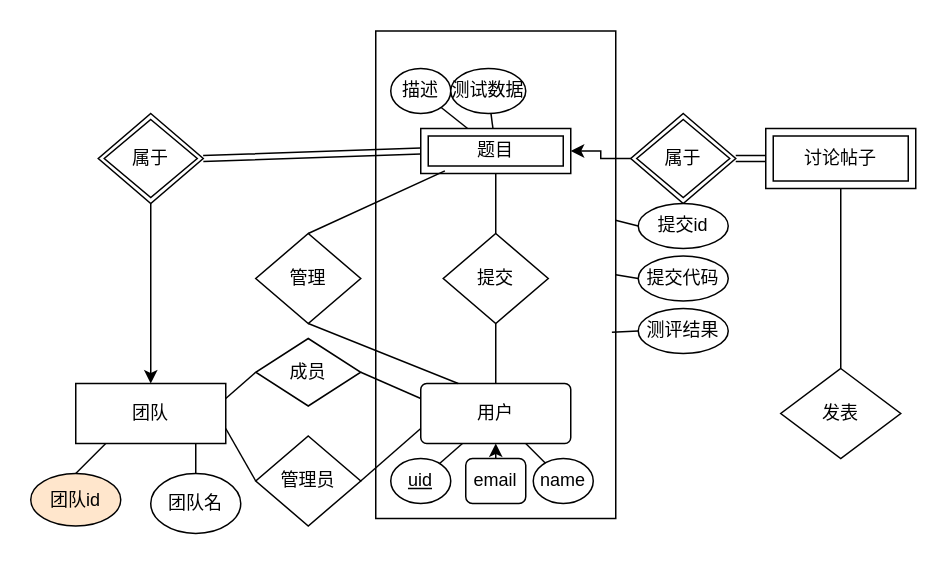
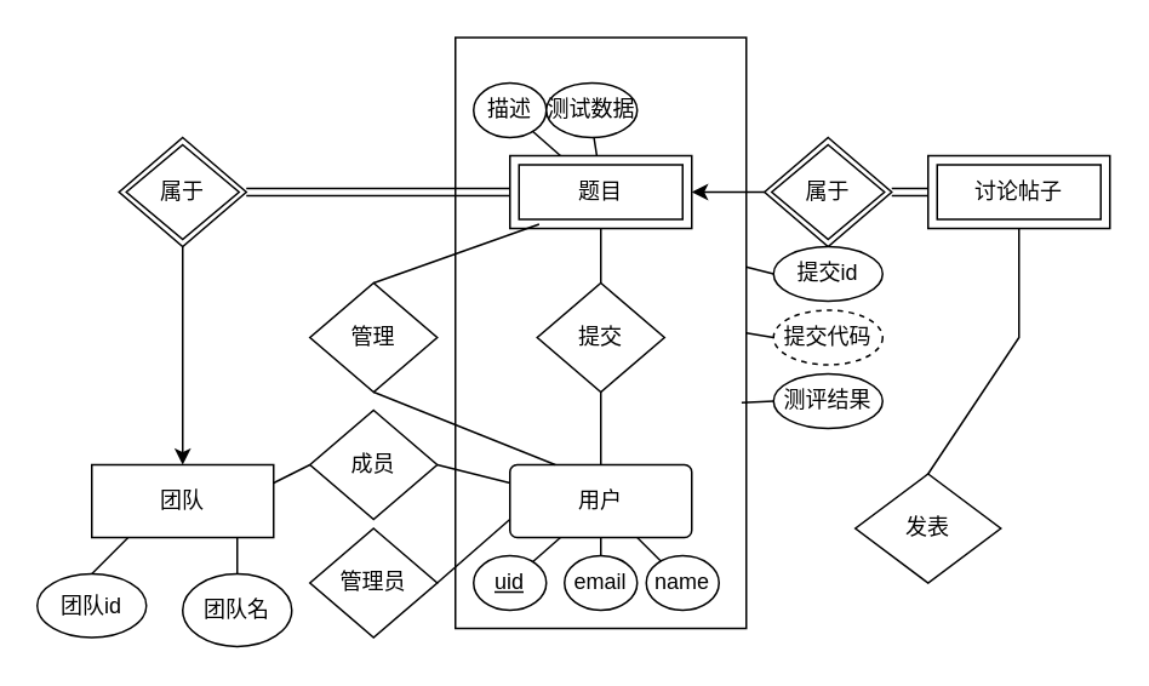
  <mxCell id="0" />
  <mxCell id="1" parent="0" />
  <mxCell id="2" value="" style="rounded=0;whiteSpace=wrap;html=1;" vertex="1" parent="1"><mxGeometry x="250" y="20" width="160" height="325" as="geometry" /></mxCell>
  <mxCell id="3" value="用户" style="rounded=1;arcSize=10;whiteSpace=wrap;html=1;align=center;" vertex="1" parent="1"><mxGeometry x="280" y="255" width="100" height="40" as="geometry" /></mxCell>
  <mxCell id="4" value="&lt;u&gt;uid&lt;/u&gt;" style="ellipse;whiteSpace=wrap;html=1;align=center;" vertex="1" parent="1"><mxGeometry x="260" y="305" width="40" height="30" as="geometry" /></mxCell>
  <mxCell id="5" value="" style="endArrow=none;html=1;rounded=0;" edge="1" parent="1" source="4" target="3"><mxGeometry relative="1" as="geometry"><mxPoint x="330" y="225" as="sourcePoint" /><mxPoint x="490" y="225" as="targetPoint" /></mxGeometry></mxCell>
- <mxCell id="6" value="email" style="whiteSpace=wrap;html=1;align=center;rounded=1;" vertex="1" parent="1"><mxGeometry x="310" y="305" width="40" height="30" as="geometry" /></mxCell>
- <mxCell id="7" value="" style="endArrow=classic;html=1;rounded=0;" edge="1" parent="1" source="6" target="3"><mxGeometry relative="1" as="geometry"><mxPoint x="300" y="275" as="sourcePoint" /><mxPoint x="460" y="275" as="targetPoint" /></mxGeometry></mxCell>
+ <mxCell id="6" value="email" style="ellipse;whiteSpace=wrap;html=1;align=center;" vertex="1" parent="1"><mxGeometry x="310" y="305" width="40" height="30" as="geometry" /></mxCell>
+ <mxCell id="7" value="" style="endArrow=none;html=1;rounded=0;" edge="1" parent="1" source="6" target="3"><mxGeometry relative="1" as="geometry"><mxPoint x="300" y="275" as="sourcePoint" /><mxPoint x="460" y="275" as="targetPoint" /></mxGeometry></mxCell>
  <mxCell id="8" value="name" style="ellipse;whiteSpace=wrap;html=1;align=center;" vertex="1" parent="1"><mxGeometry x="355" y="305" width="40" height="30" as="geometry" /></mxCell>
  <mxCell id="9" value="" style="endArrow=none;html=1;rounded=0;" edge="1" parent="1" source="8" target="3"><mxGeometry relative="1" as="geometry"><mxPoint x="300" y="275" as="sourcePoint" /><mxPoint x="460" y="275" as="targetPoint" /></mxGeometry></mxCell>
- <mxCell id="10" value="题目" style="shape=ext;margin=3;double=1;whiteSpace=wrap;html=1;align=center;" vertex="1" parent="1"><mxGeometry x="280" y="85" width="100" height="30" as="geometry" /></mxCell>
+ <mxCell id="10" value="题目" style="shape=ext;margin=3;double=1;whiteSpace=wrap;html=1;align=center;" vertex="1" parent="1"><mxGeometry x="280" y="85" width="100" height="40" as="geometry" /></mxCell>
  <mxCell id="11" value="团队" style="whiteSpace=wrap;html=1;align=center;" vertex="1" parent="1"><mxGeometry x="50" y="255" width="100" height="40" as="geometry" /></mxCell>
  <mxCell id="12" value="描述" style="ellipse;whiteSpace=wrap;html=1;align=center;" vertex="1" parent="1"><mxGeometry x="260" y="45" width="40" height="30" as="geometry" /></mxCell>
  <mxCell id="13" value="测试数据" style="ellipse;whiteSpace=wrap;html=1;align=center;" vertex="1" parent="1"><mxGeometry x="300" y="45" width="50" height="30" as="geometry" /></mxCell>
  <mxCell id="14" value="" style="endArrow=none;html=1;rounded=0;" edge="1" parent="1" source="12" target="10"><mxGeometry relative="1" as="geometry"><mxPoint x="240" y="165" as="sourcePoint" /><mxPoint x="400" y="165" as="targetPoint" /></mxGeometry></mxCell>
  <mxCell id="15" value="" style="endArrow=none;html=1;rounded=0;" edge="1" parent="1" source="13" target="10"><mxGeometry relative="1" as="geometry"><mxPoint x="240" y="165" as="sourcePoint" /><mxPoint x="400" y="165" as="targetPoint" /></mxGeometry></mxCell>
  <mxCell id="16" value="管理" style="shape=rhombus;perimeter=rhombusPerimeter;whiteSpace=wrap;html=1;align=center;" vertex="1" parent="1"><mxGeometry x="170" y="155" width="70" height="60" as="geometry" /></mxCell>
  <mxCell id="17" value="提交" style="shape=rhombus;perimeter=rhombusPerimeter;whiteSpace=wrap;html=1;align=center;" vertex="1" parent="1"><mxGeometry x="295" y="155" width="70" height="60" as="geometry" /></mxCell>
  <mxCell id="18" value="" style="endArrow=none;html=1;rounded=0;exitX=0.25;exitY=0;exitDx=0;exitDy=0;entryX=0.5;entryY=1;entryDx=0;entryDy=0;" edge="1" parent="1" source="3" target="16"><mxGeometry relative="1" as="geometry"><mxPoint x="150" y="95" as="sourcePoint" /><mxPoint x="370" y="175" as="targetPoint" /></mxGeometry></mxCell>
  <mxCell id="19" value="" style="endArrow=none;html=1;rounded=0;exitX=0.5;exitY=0;exitDx=0;exitDy=0;entryX=0.5;entryY=1;entryDx=0;entryDy=0;" edge="1" parent="1" source="3" target="17"><mxGeometry relative="1" as="geometry"><mxPoint x="130" y="185" as="sourcePoint" /><mxPoint x="290" y="185" as="targetPoint" /></mxGeometry></mxCell>
  <mxCell id="20" value="" style="endArrow=none;html=1;rounded=0;exitX=0.5;exitY=0;exitDx=0;exitDy=0;entryX=0.5;entryY=1;entryDx=0;entryDy=0;" edge="1" parent="1" source="17" target="10"><mxGeometry relative="1" as="geometry"><mxPoint x="130" y="185" as="sourcePoint" /><mxPoint x="350" y="135" as="targetPoint" /></mxGeometry></mxCell>
  <mxCell id="21" value="" style="endArrow=none;html=1;rounded=0;exitX=0.5;exitY=0;exitDx=0;exitDy=0;entryX=0.161;entryY=0.943;entryDx=0;entryDy=0;entryPerimeter=0;" edge="1" parent="1" source="16" target="10"><mxGeometry relative="1" as="geometry"><mxPoint x="130" y="185" as="sourcePoint" /><mxPoint x="290" y="185" as="targetPoint" /></mxGeometry></mxCell>
- <mxCell id="22" value="成员" style="shape=rhombus;perimeter=rhombusPerimeter;whiteSpace=wrap;html=1;align=center;" vertex="1" parent="1"><mxGeometry x="170" y="225" width="70" height="45" as="geometry" /></mxCell>
+ <mxCell id="22" value="成员" style="shape=rhombus;perimeter=rhombusPerimeter;whiteSpace=wrap;html=1;align=center;" vertex="1" parent="1"><mxGeometry x="170" y="225" width="70" height="60" as="geometry" /></mxCell>
  <mxCell id="23" value="管理员" style="shape=rhombus;perimeter=rhombusPerimeter;whiteSpace=wrap;html=1;align=center;" vertex="1" parent="1"><mxGeometry x="170" y="290" width="70" height="60" as="geometry" /></mxCell>
  <mxCell id="24" value="" style="endArrow=none;html=1;rounded=0;exitX=0;exitY=0.25;exitDx=0;exitDy=0;entryX=1;entryY=0.5;entryDx=0;entryDy=0;" edge="1" parent="1" source="3" target="22"><mxGeometry relative="1" as="geometry"><mxPoint x="130" y="185" as="sourcePoint" /><mxPoint x="240" y="235" as="targetPoint" /></mxGeometry></mxCell>
  <mxCell id="25" value="" style="endArrow=none;html=1;rounded=0;exitX=0;exitY=0.5;exitDx=0;exitDy=0;entryX=1;entryY=0.25;entryDx=0;entryDy=0;" edge="1" parent="1" source="22" target="11"><mxGeometry relative="1" as="geometry"><mxPoint x="130" y="185" as="sourcePoint" /><mxPoint x="290" y="185" as="targetPoint" /></mxGeometry></mxCell>
  <mxCell id="26" value="" style="endArrow=none;html=1;rounded=0;exitX=0;exitY=0.75;exitDx=0;exitDy=0;entryX=1;entryY=0.5;entryDx=0;entryDy=0;" edge="1" parent="1" source="3" target="23"><mxGeometry relative="1" as="geometry"><mxPoint x="130" y="185" as="sourcePoint" /><mxPoint x="290" y="185" as="targetPoint" /></mxGeometry></mxCell>
- <mxCell id="27" value="" style="endArrow=none;html=1;rounded=0;exitX=0;exitY=0.5;exitDx=0;exitDy=0;entryX=1;entryY=0.75;entryDx=0;entryDy=0;" edge="1" parent="1" source="23" target="11"><mxGeometry relative="1" as="geometry"><mxPoint x="130" y="185" as="sourcePoint" /><mxPoint x="290" y="185" as="targetPoint" /></mxGeometry></mxCell>
  <mxCell id="28" style="edgeStyle=orthogonalEdgeStyle;rounded=0;orthogonalLoop=1;jettySize=auto;html=1;entryX=0.5;entryY=0;entryDx=0;entryDy=0;" edge="1" parent="1" source="29" target="11"><mxGeometry relative="1" as="geometry" /></mxCell>
  <mxCell id="29" value="属于" style="shape=rhombus;double=1;perimeter=rhombusPerimeter;whiteSpace=wrap;html=1;align=center;" vertex="1" parent="1"><mxGeometry x="65" y="75" width="70" height="60" as="geometry" /></mxCell>
  <mxCell id="30" value="" style="shape=link;html=1;rounded=0;exitX=1;exitY=0.5;exitDx=0;exitDy=0;entryX=0;entryY=0.5;entryDx=0;entryDy=0;" edge="1" parent="1" source="29" target="10"><mxGeometry relative="1" as="geometry"><mxPoint x="120" y="145" as="sourcePoint" /><mxPoint x="280" y="145" as="targetPoint" /></mxGeometry></mxCell>
- <mxCell id="31" value="团队id" style="ellipse;whiteSpace=wrap;html=1;align=center;fillColor=#ffe6cc;" vertex="1" parent="1"><mxGeometry y="315" width="60" height="35" as="geometry" x="20" /></mxCell>
+ <mxCell id="31" value="团队id" style="ellipse;whiteSpace=wrap;html=1;align=center;" vertex="1" parent="1"><mxGeometry y="315" width="60" height="35" as="geometry" x="20" /></mxCell>
  <mxCell id="32" value="团队名" style="ellipse;whiteSpace=wrap;html=1;align=center;" vertex="1" parent="1"><mxGeometry x="100" y="315" width="60" height="40" as="geometry" /></mxCell>
  <mxCell id="33" value="" style="endArrow=none;html=1;rounded=0;entryX=0.5;entryY=0;entryDx=0;entryDy=0;" edge="1" parent="1" target="31"><mxGeometry relative="1" as="geometry"><mxPoint x="70" y="295" as="sourcePoint" /><mxPoint x="170" y="295" as="targetPoint" /></mxGeometry></mxCell>
  <mxCell id="34" value="" style="endArrow=none;html=1;rounded=0;" edge="1" parent="1" target="32"><mxGeometry relative="1" as="geometry"><mxPoint x="130" y="295" as="sourcePoint" /><mxPoint x="170" y="295" as="targetPoint" /></mxGeometry></mxCell>
  <mxCell id="35" value="讨论帖子" style="shape=ext;margin=3;double=1;whiteSpace=wrap;html=1;align=center;" vertex="1" parent="1"><mxGeometry x="510" y="85" width="100" height="40" as="geometry" /></mxCell>
  <mxCell id="36" style="edgeStyle=orthogonalEdgeStyle;rounded=0;orthogonalLoop=1;jettySize=auto;html=1;entryX=1;entryY=0.5;entryDx=0;entryDy=0;" edge="1" parent="1" source="37" target="10"><mxGeometry relative="1" as="geometry" /></mxCell>
  <mxCell id="37" value="属于" style="shape=rhombus;double=1;perimeter=rhombusPerimeter;whiteSpace=wrap;html=1;align=center;" vertex="1" parent="1"><mxGeometry x="420" y="75" width="70" height="60" as="geometry" /></mxCell>
  <mxCell id="38" value="" style="shape=link;html=1;rounded=0;exitX=1;exitY=0.5;exitDx=0;exitDy=0;entryX=0;entryY=0.5;entryDx=0;entryDy=0;" edge="1" parent="1" source="37" target="35"><mxGeometry relative="1" as="geometry"><mxPoint x="145" y="115" as="sourcePoint" /><mxPoint x="290" y="115" as="targetPoint" /></mxGeometry></mxCell>
- <mxCell id="39" value="发表" style="shape=rhombus;perimeter=rhombusPerimeter;whiteSpace=wrap;html=1;align=center;" vertex="1" parent="1"><mxGeometry x="520" y="245" width="80" height="60" as="geometry" /></mxCell>
+ <mxCell id="39" value="发表" style="shape=rhombus;perimeter=rhombusPerimeter;whiteSpace=wrap;html=1;align=center;" vertex="1" parent="1"><mxGeometry x="470" y="260" width="80" height="60" as="geometry" /></mxCell>
  <mxCell id="40" value="" style="endArrow=none;html=1;rounded=0;exitX=0.5;exitY=0;exitDx=0;exitDy=0;entryX=0.5;entryY=1;entryDx=0;entryDy=0;" edge="1" parent="1" source="39" target="35"><mxGeometry relative="1" as="geometry"><mxPoint x="290" y="225" as="sourcePoint" /><mxPoint x="450" y="225" as="targetPoint" /><Array as="points"><mxPoint x="560" y="185" /></Array></mxGeometry></mxCell>
  <mxCell id="41" value="提交id" style="ellipse;whiteSpace=wrap;html=1;align=center;" vertex="1" parent="1"><mxGeometry x="425" y="135" width="60" height="30" as="geometry" /></mxCell>
  <mxCell id="42" value="" style="endArrow=none;html=1;rounded=0;entryX=0;entryY=0.5;entryDx=0;entryDy=0;exitX=0.999;exitY=0.388;exitDx=0;exitDy=0;exitPerimeter=0;" edge="1" parent="1" source="2" target="41"><mxGeometry relative="1" as="geometry"><mxPoint x="290" y="225" as="sourcePoint" /><mxPoint x="450" y="225" as="targetPoint" /></mxGeometry></mxCell>
- <mxCell id="43" value="提交代码" style="ellipse;whiteSpace=wrap;html=1;align=center;" vertex="1" parent="1"><mxGeometry x="425" y="170" width="60" height="30" as="geometry" /></mxCell>
+ <mxCell id="43" value="提交代码" style="ellipse;whiteSpace=wrap;html=1;align=center;dashed=1;" vertex="1" parent="1"><mxGeometry x="425" y="170" width="60" height="30" as="geometry" /></mxCell>
  <mxCell id="44" value="" style="endArrow=none;html=1;rounded=0;exitX=1;exitY=0.5;exitDx=0;exitDy=0;entryX=0;entryY=0.5;entryDx=0;entryDy=0;" edge="1" parent="1" source="2" target="43"><mxGeometry relative="1" as="geometry"><mxPoint x="290" y="225" as="sourcePoint" /><mxPoint x="450" y="225" as="targetPoint" /></mxGeometry></mxCell>
  <mxCell id="45" value="测评结果" style="ellipse;whiteSpace=wrap;html=1;align=center;" vertex="1" parent="1"><mxGeometry x="425" y="205" width="60" height="30" as="geometry" /></mxCell>
  <mxCell id="46" value="" style="endArrow=none;html=1;rounded=0;exitX=0.984;exitY=0.618;exitDx=0;exitDy=0;exitPerimeter=0;entryX=0;entryY=0.5;entryDx=0;entryDy=0;" edge="1" parent="1" source="2" target="45"><mxGeometry relative="1" as="geometry"><mxPoint x="290" y="225" as="sourcePoint" /><mxPoint x="450" y="225" as="targetPoint" /></mxGeometry></mxCell>
